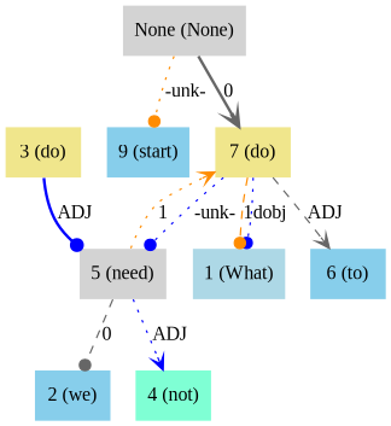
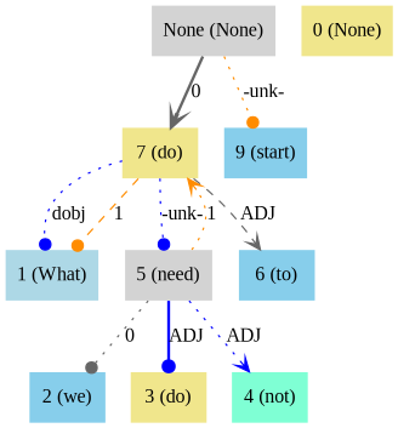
  digraph {
    fontname="Liberation Serif"
    node [fillcolor=khaki fontname="Liberation Serif" shape=plaintext style=filled]
    edge [arrowhead=dot color=blue dir=forward fontname="Liberation Serif" style=dotted]
    n1 [fillcolor=lightgrey label="None (None)"]
    n2 [label="7 (do)"]
    n3 [fillcolor=skyblue label="9 (start)"]
    n4 [fillcolor=lightblue label="1 (What)"]
    n5 [fillcolor=lightgrey label="5 (need)"]
    n6 [fillcolor=skyblue label="6 (to)"]
    n7 [fillcolor=skyblue label="2 (we)"]
    n8 [label="3 (do)"]
    n9 [fillcolor=aquamarine label="4 (not)"]
+   n10 [label="0 (None)"]
    n1 -> n2 [arrowhead=vee color=gray40 label=0 style=bold]
    n1 -> n3 [color=darkorange label="-unk-"]
    n2 -> n4 [label=dobj]
    n2 -> n4 [color=darkorange label=1 style=dashed]
    n2 -> n5 [label="-unk-"]
    n2 -> n6 [arrowhead=vee color=gray40 label=ADJ style=dashed]
    n5 -> n2 [arrowhead=vee color=darkorange label=1]
-   n5 -> n7 [color=gray40 label=0 style=dashed]
-   n8 -> n5 [label=ADJ style=bold]
+   n5 -> n7 [color=gray40 label=0]
+   n5 -> n8 [label=ADJ style=bold]
    n5 -> n9 [arrowhead=vee label=ADJ]
  }
